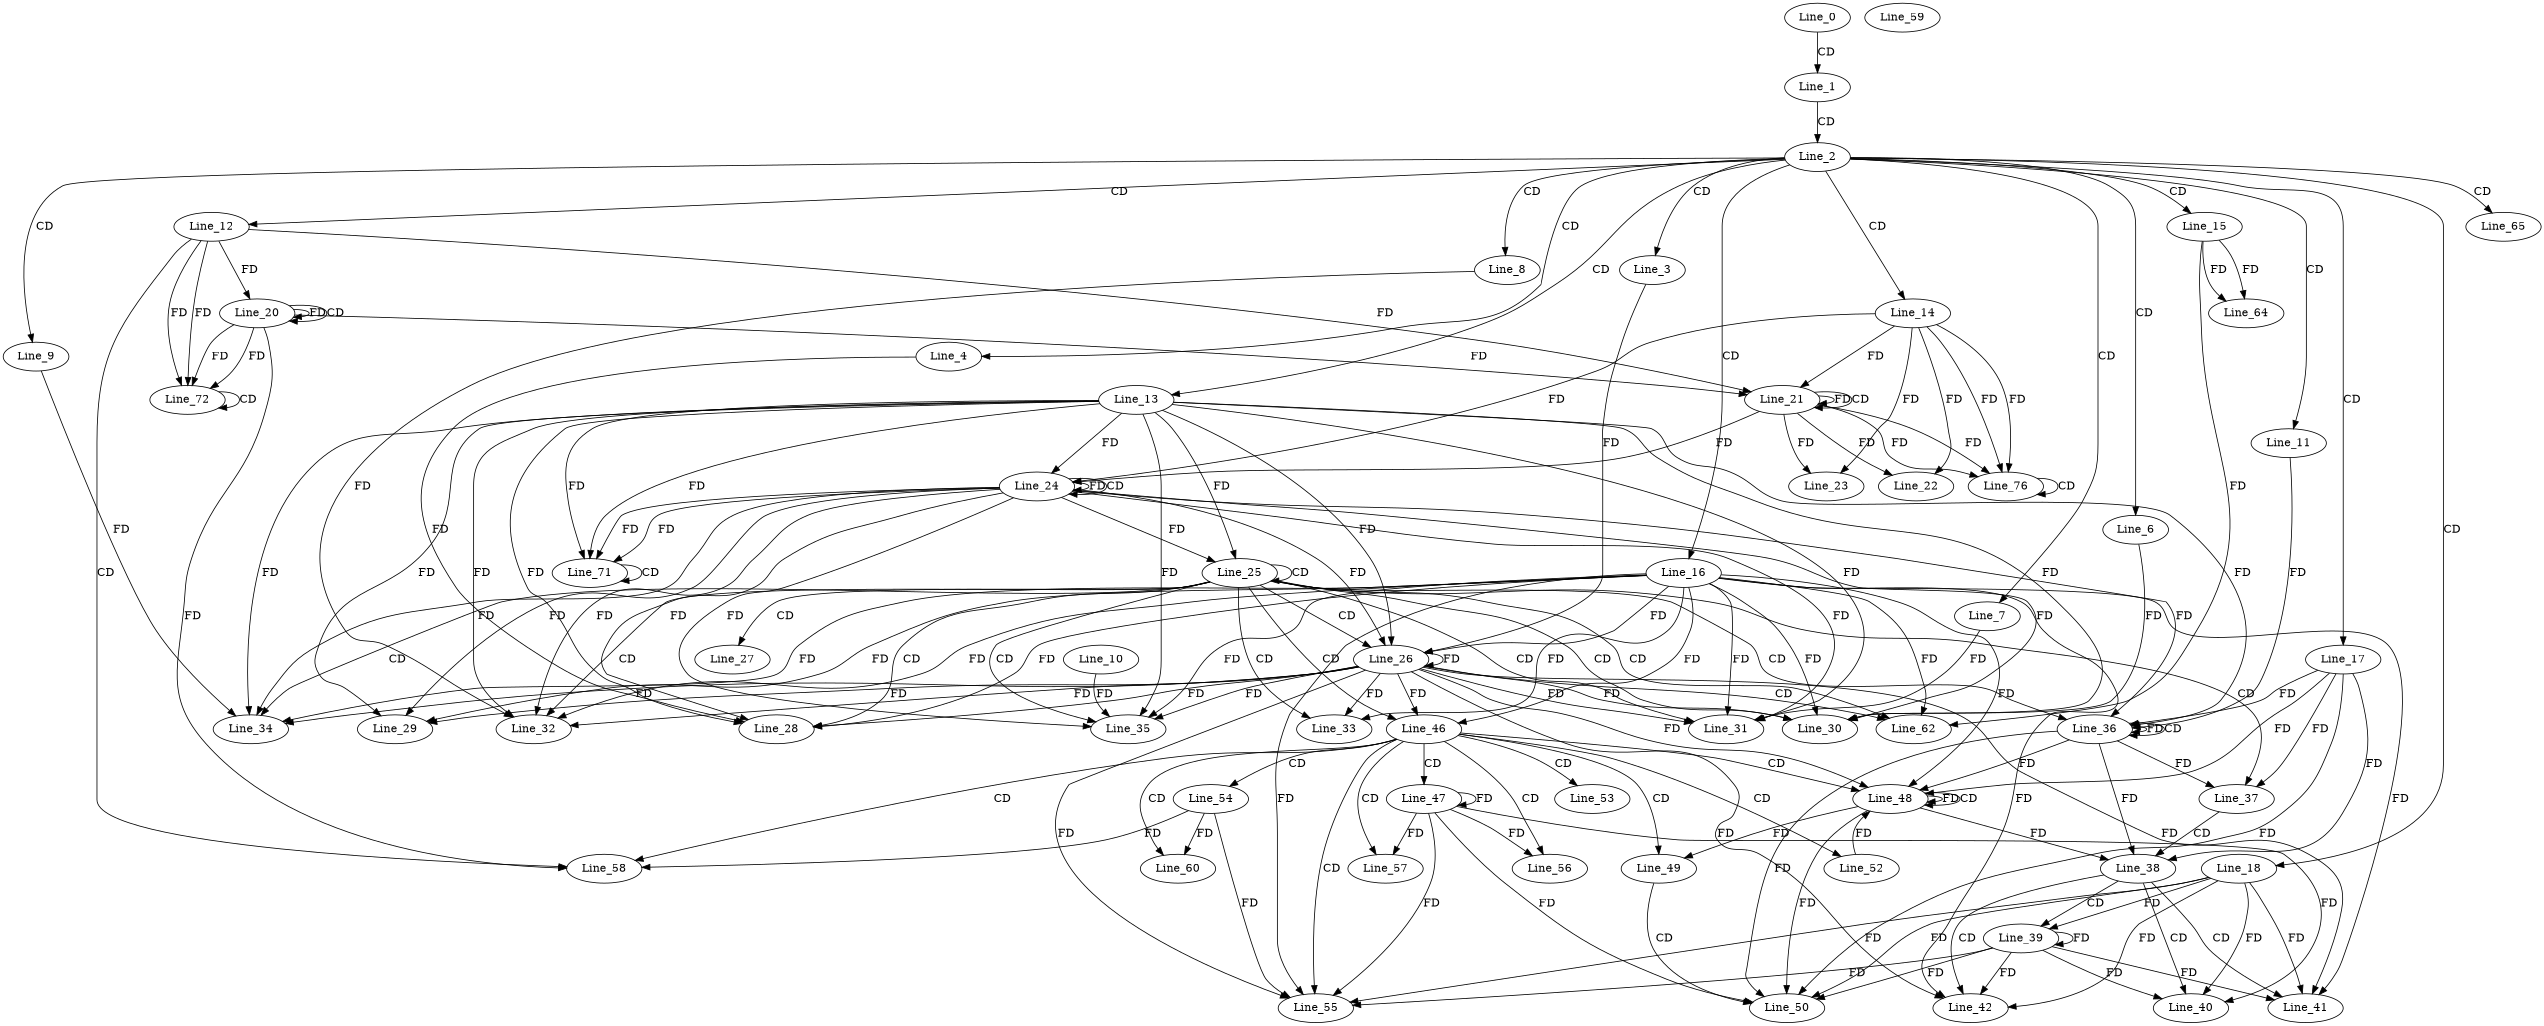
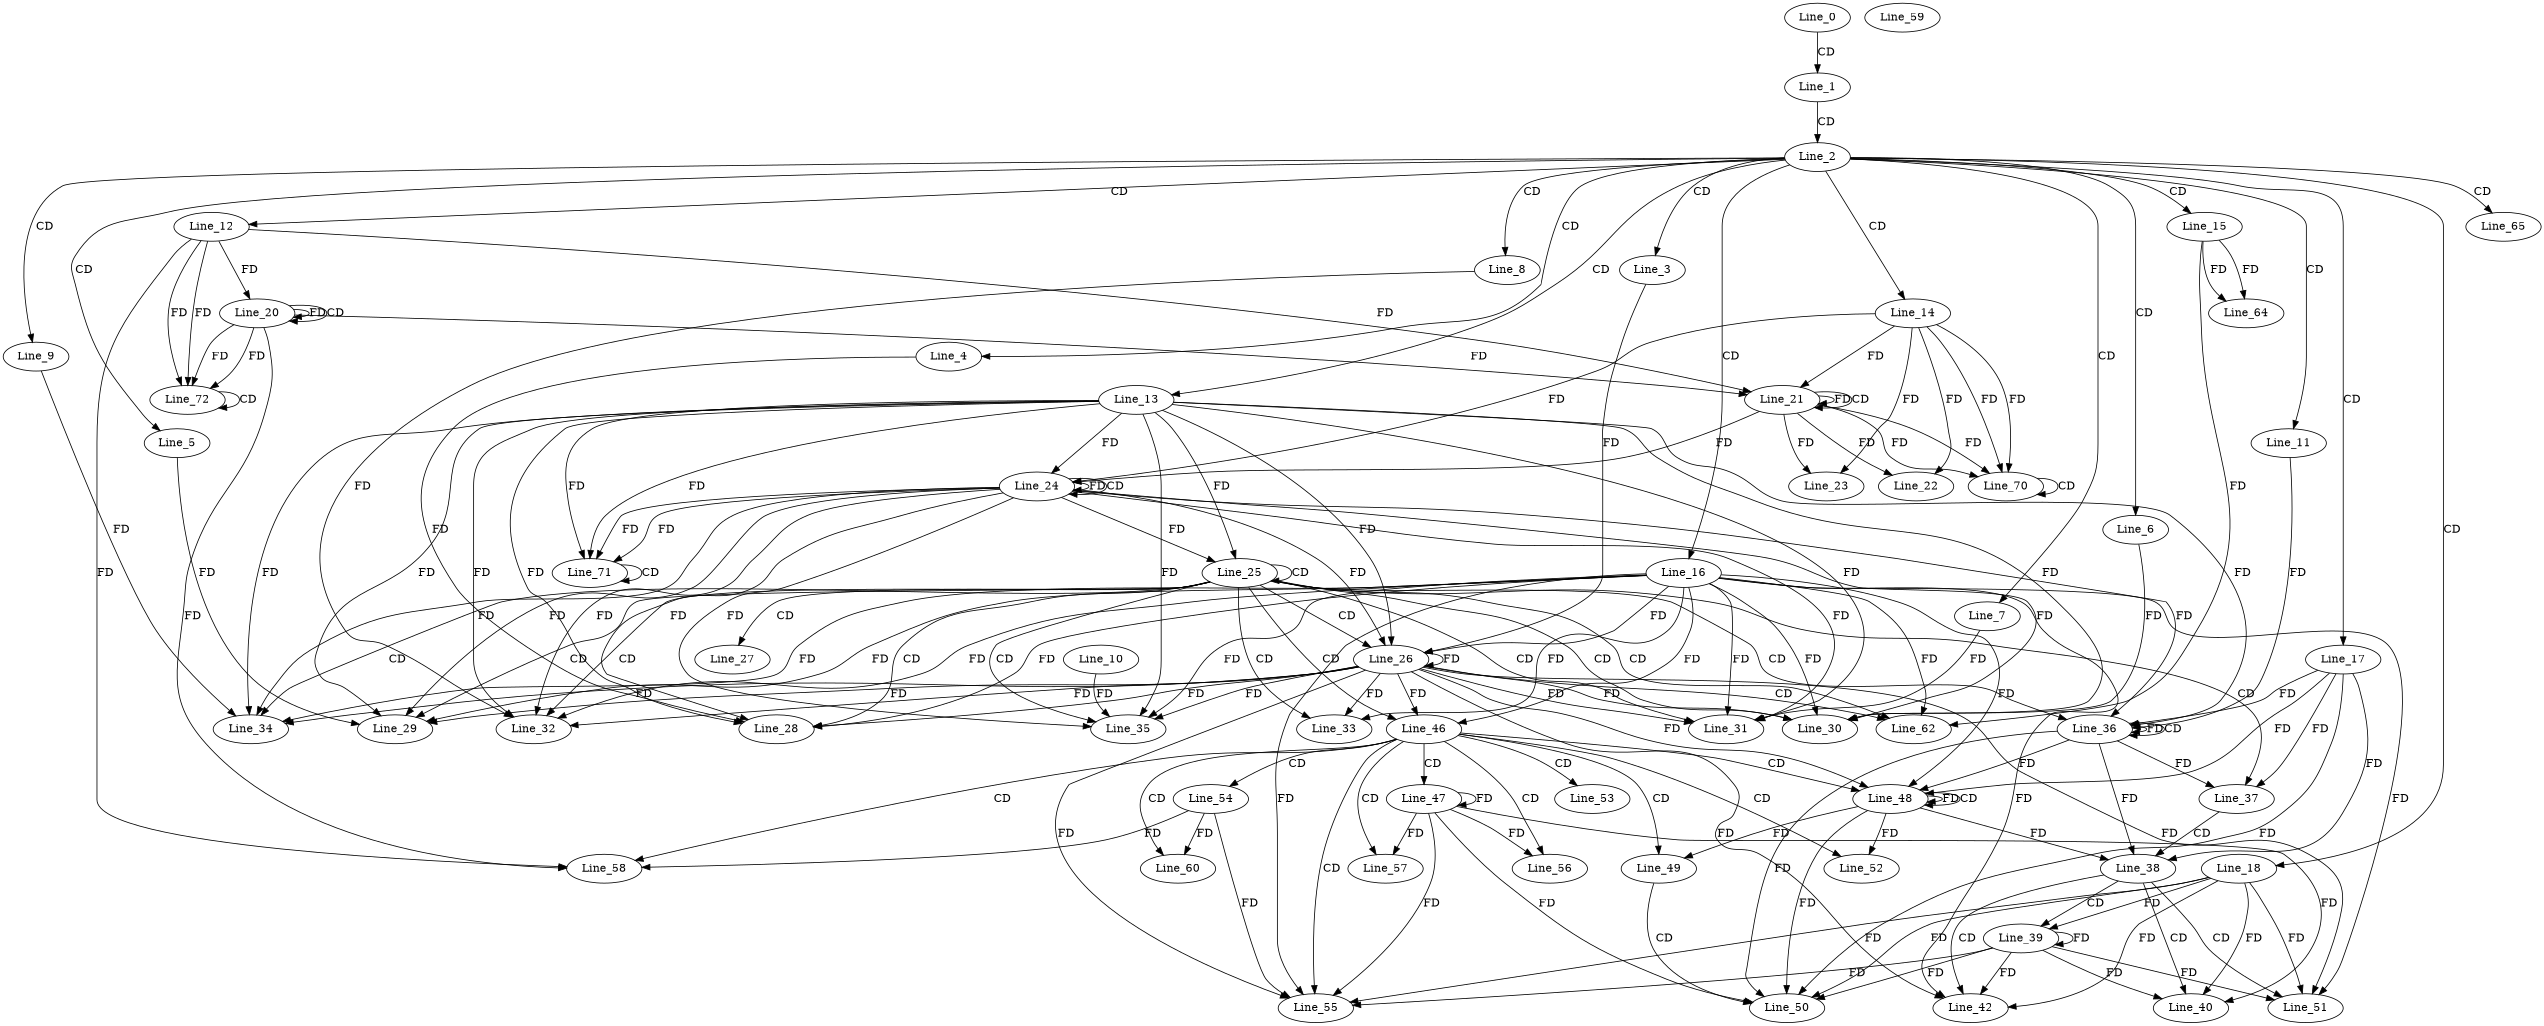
  digraph {
    Line_0
    Line_1
    Line_2
    Line_3
    Line_4
+   Line_5
    Line_6
    Line_7
    Line_8
    Line_9
    Line_11
    Line_12
    Line_13
    Line_14
    Line_15
    Line_16
    Line_17
    Line_18
    n19 [label=Line_65]
    Line_26
    Line_28
    Line_29
    Line_30
    Line_31
    Line_32
    Line_34
    Line_10
    Line_35
    Line_36
    Line_20
    Line_21
    Line_58
    Line_72
    Line_24
    Line_25
    Line_71
    Line_22
    Line_23
-   Line_70 [label=Line_76]
+   Line_70
    Line_62
    Line_64
    Line_33
-   Line_41
+   Line_41 [label=Line_51]
    Line_42
    Line_46
    Line_48
    Line_55
    Line_37
    Line_38
    Line_50
    Line_39
    Line_40
    Line_27
    Line_47
    Line_49
    Line_52
    Line_53
    Line_54
    Line_56
    Line_57
    Line_60
    Line_59
    Line_0 -> Line_1 [label=CD]
    Line_1 -> Line_2 [label=CD]
    Line_2 -> Line_3 [label=CD]
    Line_2 -> Line_4 [label=CD]
+   Line_2 -> Line_5 [label=CD]
    Line_2 -> Line_6 [label=CD]
    Line_2 -> Line_7 [label=CD]
    Line_2 -> Line_8 [label=CD]
    Line_2 -> Line_9 [label=CD]
    Line_2 -> Line_11 [label=CD]
    Line_2 -> Line_12 [label=CD]
    Line_2 -> Line_13 [label=CD]
    Line_2 -> Line_14 [label=CD]
    Line_2 -> Line_15 [label=CD]
    Line_2 -> Line_16 [label=CD]
    Line_2 -> Line_17 [label=CD]
    Line_2 -> Line_18 [label=CD]
    Line_2 -> n19 [label=CD]
    Line_3 -> Line_26 [label=FD]
    Line_4 -> Line_28 [label=FD]
+   Line_5 -> Line_29 [label=FD]
    Line_6 -> Line_30 [label=FD]
    Line_7 -> Line_31 [label=FD]
    Line_8 -> Line_32 [label=FD]
    Line_9 -> Line_34 [label=FD]
    Line_11 -> Line_36 [label=FD]
    Line_12 -> Line_20 [label=FD]
    Line_12 -> Line_21 [label=FD]
-   Line_12 -> Line_58 [label=CD]
+   Line_12 -> Line_58 [label=FD]
    Line_12 -> Line_72 [label=FD]
    Line_12 -> Line_72 [label=FD]
    Line_13 -> Line_26 [label=FD]
    Line_13 -> Line_28 [label=FD]
    Line_13 -> Line_29 [label=FD]
    Line_13 -> Line_30 [label=FD]
    Line_13 -> Line_31 [label=FD]
    Line_13 -> Line_32 [label=FD]
    Line_13 -> Line_34 [label=FD]
    Line_13 -> Line_35 [label=FD]
    Line_13 -> Line_36 [label=FD]
    Line_13 -> Line_24 [label=FD]
    Line_13 -> Line_25 [label=FD]
    Line_13 -> Line_71 [label=FD]
    Line_13 -> Line_71 [label=FD]
    Line_14 -> Line_21 [label=FD]
    Line_14 -> Line_24 [label=FD]
    Line_14 -> Line_22 [label=FD]
    Line_14 -> Line_23 [label=FD]
    Line_14 -> Line_70 [label=FD]
    Line_14 -> Line_70 [label=FD]
    Line_15 -> Line_62 [label=FD]
    Line_15 -> Line_64 [label=FD]
    Line_15 -> Line_64 [label=FD]
    Line_16 -> Line_26 [label=FD]
    Line_16 -> Line_28 [label=FD]
    Line_16 -> Line_29 [label=FD]
    Line_16 -> Line_30 [label=FD]
    Line_16 -> Line_31 [label=FD]
    Line_16 -> Line_32 [label=FD]
    Line_16 -> Line_34 [label=FD]
    Line_16 -> Line_35 [label=FD]
    Line_16 -> Line_62 [label=FD]
    Line_16 -> Line_33 [label=FD]
    Line_16 -> Line_41 [label=FD]
    Line_16 -> Line_42 [label=FD]
    Line_16 -> Line_46 [label=FD]
    Line_16 -> Line_48 [label=FD]
    Line_16 -> Line_55 [label=FD]
    Line_17 -> Line_36 [label=FD]
    Line_17 -> Line_48 [label=FD]
    Line_17 -> Line_37 [label=FD]
    Line_17 -> Line_38 [label=FD]
    Line_17 -> Line_50 [label=FD]
    Line_18 -> Line_41 [label=FD]
    Line_18 -> Line_42 [label=FD]
    Line_18 -> Line_55 [label=FD]
    Line_18 -> Line_50 [label=FD]
    Line_18 -> Line_39 [label=FD]
    Line_18 -> Line_40 [label=FD]
    Line_26 -> Line_26 [label=FD]
    Line_26 -> Line_28 [label=FD]
    Line_26 -> Line_29 [label=FD]
    Line_26 -> Line_30 [label=FD]
    Line_26 -> Line_31 [label=FD]
    Line_26 -> Line_32 [label=FD]
    Line_26 -> Line_34 [label=FD]
    Line_26 -> Line_35 [label=FD]
    Line_26 -> Line_62 [label=CD]
    Line_26 -> Line_33 [label=FD]
    Line_26 -> Line_41 [label=FD]
    Line_26 -> Line_42 [label=FD]
    Line_26 -> Line_46 [label=FD]
    Line_26 -> Line_48 [label=FD]
    Line_26 -> Line_55 [label=FD]
    Line_10 -> Line_35 [label=FD]
    Line_36 -> Line_36 [label=FD]
    Line_36 -> Line_36 [label=CD]
    Line_36 -> Line_48 [label=FD]
    Line_36 -> Line_37 [label=FD]
    Line_36 -> Line_38 [label=FD]
    Line_36 -> Line_50 [label=FD]
    Line_20 -> Line_20 [label=FD]
    Line_20 -> Line_20 [label=CD]
    Line_20 -> Line_21 [label=FD]
    Line_20 -> Line_58 [label=FD]
    Line_20 -> Line_72 [label=FD]
    Line_20 -> Line_72 [label=FD]
    Line_21 -> Line_21 [label=FD]
    Line_21 -> Line_21 [label=CD]
    Line_21 -> Line_24 [label=FD]
    Line_21 -> Line_22 [label=FD]
    Line_21 -> Line_23 [label=FD]
    Line_21 -> Line_70 [label=FD]
    Line_21 -> Line_70 [label=FD]
    Line_72 -> Line_72 [label=CD]
    Line_24 -> Line_26 [label=FD]
    Line_24 -> Line_28 [label=FD]
    Line_24 -> Line_29 [label=FD]
    Line_24 -> Line_30 [label=FD]
    Line_24 -> Line_31 [label=FD]
    Line_24 -> Line_32 [label=FD]
    Line_24 -> Line_34 [label=FD]
    Line_24 -> Line_35 [label=FD]
    Line_24 -> Line_36 [label=FD]
    Line_24 -> Line_24 [label=FD]
    Line_24 -> Line_24 [label=CD]
    Line_24 -> Line_25 [label=FD]
    Line_24 -> Line_71 [label=FD]
    Line_24 -> Line_71 [label=FD]
    Line_25 -> Line_26 [label=CD]
    Line_25 -> Line_28 [label=CD]
+   Line_25 -> Line_29 [label=CD]
    Line_25 -> Line_30 [label=CD]
    Line_25 -> Line_31 [label=CD]
    Line_25 -> Line_32 [label=CD]
    Line_25 -> Line_34 [label=CD]
    Line_25 -> Line_35 [label=CD]
    Line_25 -> Line_36 [label=CD]
    Line_25 -> Line_25 [label=CD]
    Line_25 -> Line_62 [label=CD]
    Line_25 -> Line_33 [label=CD]
    Line_25 -> Line_46 [label=CD]
    Line_25 -> Line_37 [label=CD]
    Line_25 -> Line_27 [label=CD]
    Line_71 -> Line_71 [label=CD]
    Line_70 -> Line_70 [label=CD]
    Line_46 -> Line_58 [label=CD]
    Line_46 -> Line_48 [label=CD]
    Line_46 -> Line_55 [label=CD]
    Line_46 -> Line_47 [label=CD]
    Line_46 -> Line_49 [label=CD]
    Line_46 -> Line_52 [label=CD]
    Line_46 -> Line_53 [label=CD]
    Line_46 -> Line_54 [label=CD]
    Line_46 -> Line_56 [label=CD]
    Line_46 -> Line_57 [label=CD]
    Line_46 -> Line_60 [label=CD]
    Line_48 -> Line_48 [label=FD]
    Line_48 -> Line_48 [label=CD]
    Line_48 -> Line_38 [label=FD]
    Line_48 -> Line_50 [label=FD]
    Line_48 -> Line_49 [label=FD]
-   Line_52 -> Line_48 [label=FD]
+   Line_48 -> Line_52 [label=FD]
    Line_37 -> Line_38 [label=CD]
    Line_38 -> Line_41 [label=CD]
    Line_38 -> Line_42 [label=CD]
    Line_38 -> Line_39 [label=CD]
    Line_38 -> Line_40 [label=CD]
    Line_39 -> Line_41 [label=FD]
    Line_39 -> Line_42 [label=FD]
    Line_39 -> Line_55 [label=FD]
    Line_39 -> Line_50 [label=FD]
    Line_39 -> Line_39 [label=FD]
    Line_39 -> Line_40 [label=FD]
    Line_47 -> Line_55 [label=FD]
    Line_47 -> Line_50 [label=FD]
    Line_47 -> Line_40 [label=FD]
    Line_47 -> Line_47 [label=FD]
    Line_47 -> Line_56 [label=FD]
    Line_47 -> Line_57 [label=FD]
    Line_49 -> Line_50 [label=CD]
    Line_54 -> Line_58 [label=FD]
    Line_54 -> Line_55 [label=FD]
    Line_54 -> Line_60 [label=FD]
  }
